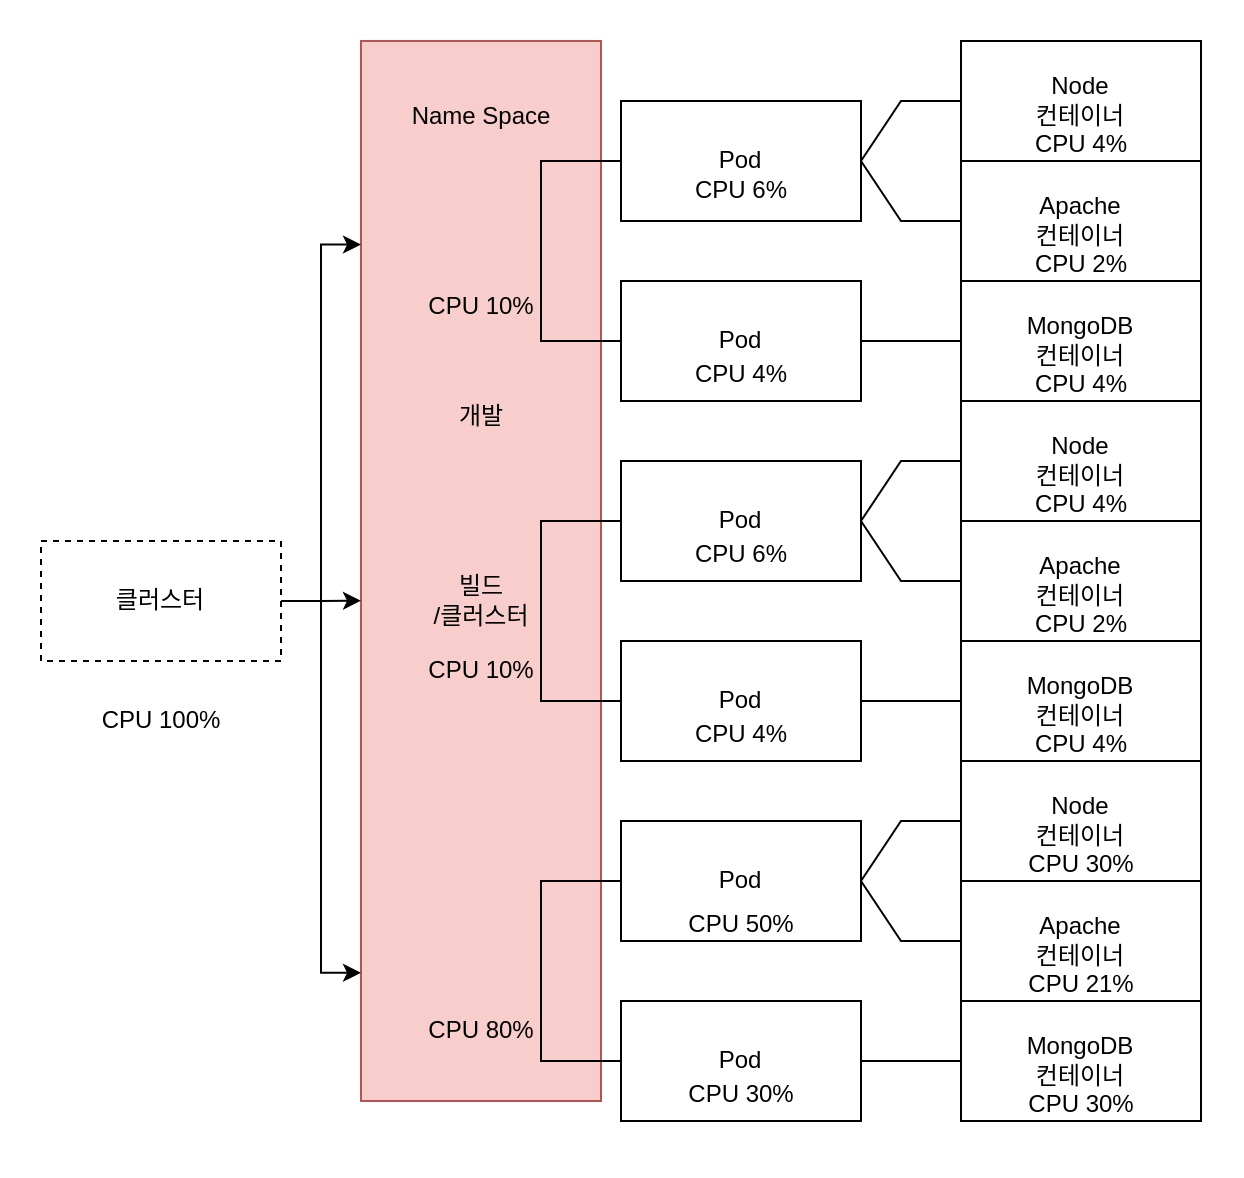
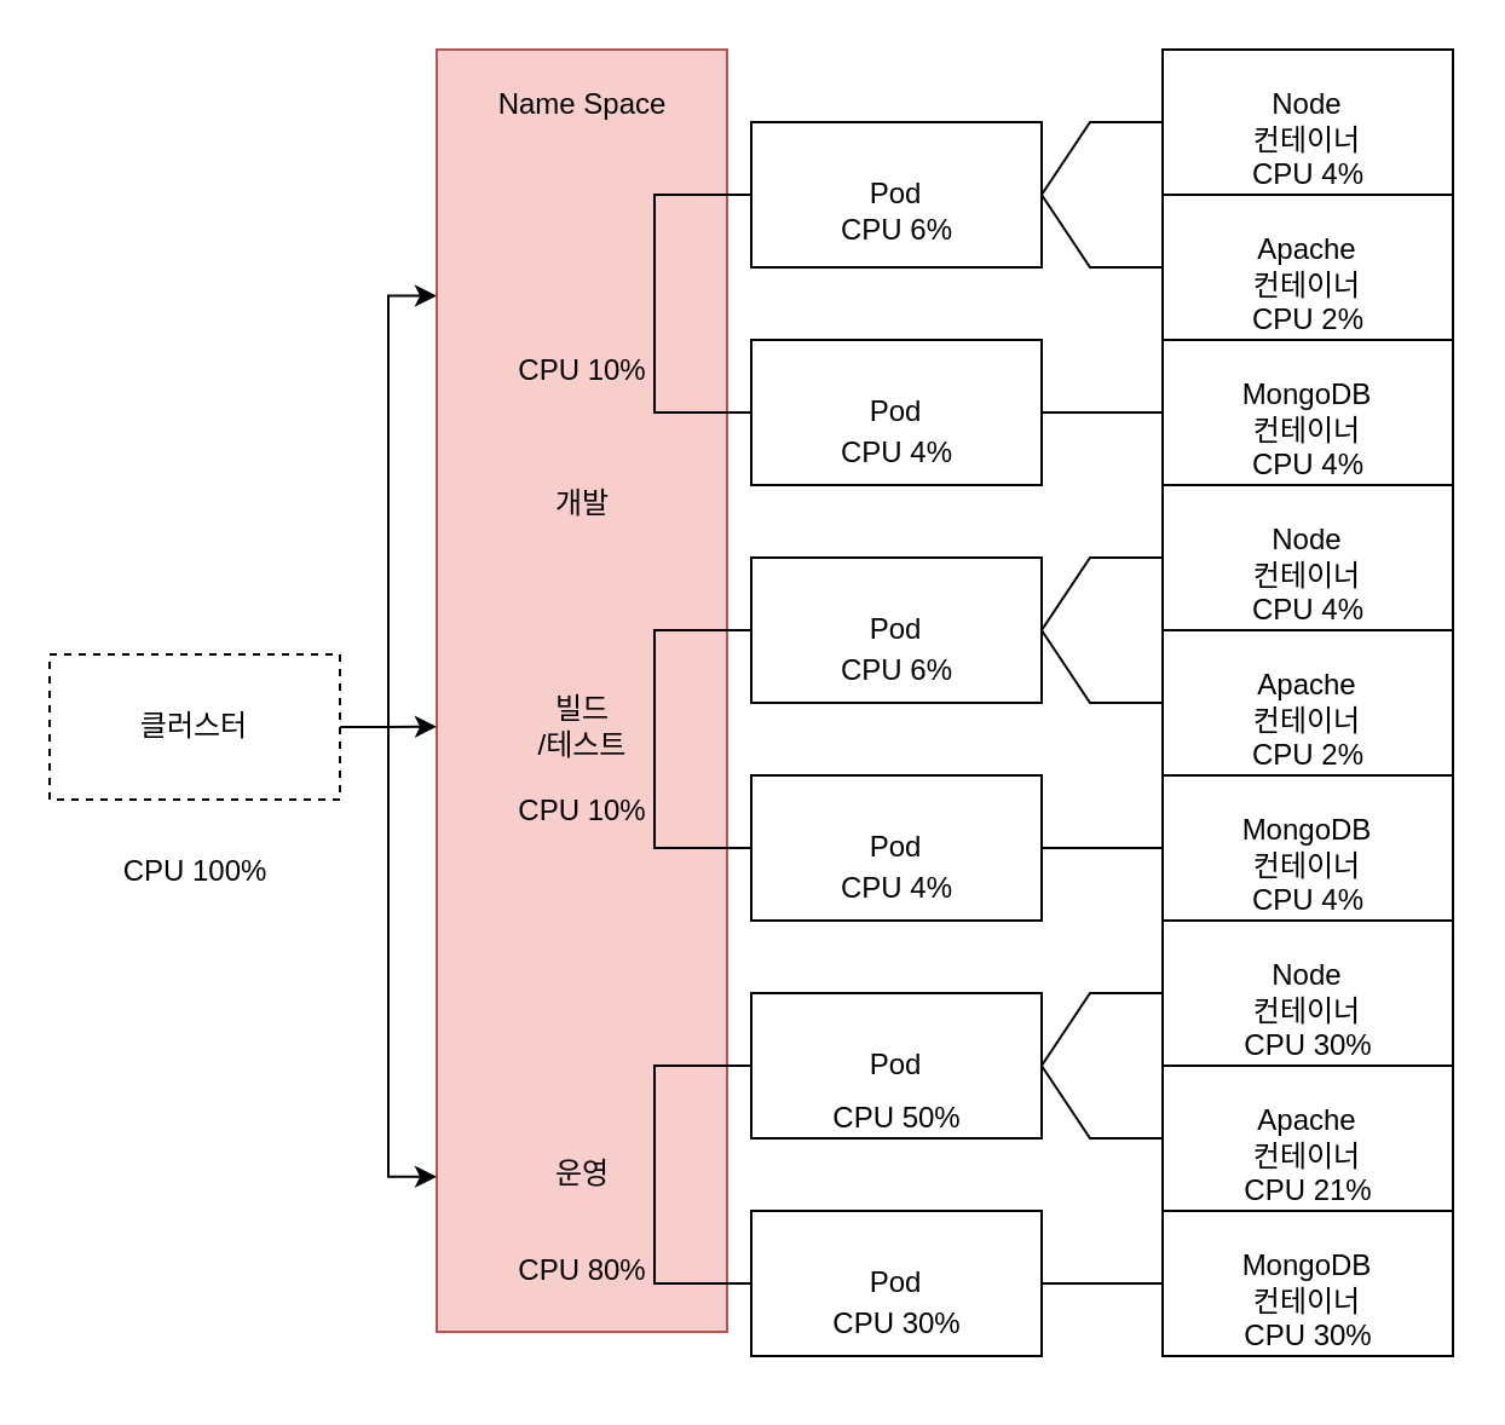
  <mxCell id="0" />
  <mxCell id="1" parent="0" />
  <mxCell id="2" value="" style="rounded=0;whiteSpace=wrap;html=1;fillColor=#f8cecc;strokeColor=#b85450;" vertex="1" parent="1"><mxGeometry x="180" y="20" width="120" height="530" as="geometry" /></mxCell>
  <mxCell id="3" value="클러스터" style="whiteSpace=wrap;html=1;dashed=1;" vertex="1" parent="1"><mxGeometry x="20" y="270" width="120" height="60" as="geometry" /></mxCell>
  <mxCell id="4" value="Pod" style="whiteSpace=wrap;html=1;" vertex="1" parent="1"><mxGeometry x="310" y="50" width="120" height="60" as="geometry" /></mxCell>
  <mxCell id="5" value="Pod" style="whiteSpace=wrap;html=1;" vertex="1" parent="1"><mxGeometry x="310" y="230" width="120" height="60" as="geometry" /></mxCell>
  <mxCell id="6" value="Pod" style="whiteSpace=wrap;html=1;" vertex="1" parent="1"><mxGeometry x="310" y="140" width="120" height="60" as="geometry" /></mxCell>
  <mxCell id="7" value="Pod" style="whiteSpace=wrap;html=1;" vertex="1" parent="1"><mxGeometry x="310" y="320" width="120" height="60" as="geometry" /></mxCell>
  <mxCell id="8" value="Pod" style="whiteSpace=wrap;html=1;" vertex="1" parent="1"><mxGeometry x="310" y="500" width="120" height="60" as="geometry" /></mxCell>
  <mxCell id="9" value="Pod" style="whiteSpace=wrap;html=1;" vertex="1" parent="1"><mxGeometry x="310" y="410" width="120" height="60" as="geometry" /></mxCell>
  <mxCell id="10" value="" style="endArrow=none;html=1;rounded=0;" edge="1" parent="1"><mxGeometry width="50" height="50" relative="1" as="geometry"><mxPoint x="310" y="170" as="sourcePoint" /><mxPoint x="310" y="80" as="targetPoint" /><Array as="points"><mxPoint x="270" y="170" /><mxPoint x="270" y="80" /></Array></mxGeometry></mxCell>
  <mxCell id="11" value="개발" style="text;html=1;align=center;verticalAlign=middle;resizable=0;points=[];autosize=1;strokeColor=none;fillColor=none;" vertex="1" parent="1"><mxGeometry x="215" y="193" width="50" height="30" as="geometry" /></mxCell>
- <mxCell id="12" value="Name Space" style="text;html=1;align=center;verticalAlign=middle;resizable=0;points=[];autosize=1;strokeColor=none;fillColor=none;" vertex="1" parent="1"><mxGeometry x="195" y="43" width="90" height="30" as="geometry" /></mxCell>
+ <mxCell id="12" value="Name Space" style="text;html=1;align=center;verticalAlign=middle;resizable=0;points=[];autosize=1;strokeColor=none;fillColor=none;" vertex="1" parent="1"><mxGeometry x="195" y="28" width="90" height="30" as="geometry" /></mxCell>
  <mxCell id="13" value="" style="endArrow=none;html=1;rounded=0;" edge="1" parent="1"><mxGeometry width="50" height="50" relative="1" as="geometry"><mxPoint x="310" y="350" as="sourcePoint" /><mxPoint x="310" y="260" as="targetPoint" /><Array as="points"><mxPoint x="270" y="350" /><mxPoint x="270" y="260" /></Array></mxGeometry></mxCell>
  <mxCell id="14" value="" style="endArrow=none;html=1;rounded=0;" edge="1" parent="1"><mxGeometry width="50" height="50" relative="1" as="geometry"><mxPoint x="310" y="530" as="sourcePoint" /><mxPoint x="310" y="440" as="targetPoint" /><Array as="points"><mxPoint x="270" y="530" /><mxPoint x="270" y="440" /></Array></mxGeometry></mxCell>
- <mxCell id="15" value="빌드&lt;br&gt;/클러스터" style="text;html=1;align=center;verticalAlign=middle;resizable=0;points=[];autosize=1;strokeColor=none;fillColor=none;" vertex="1" parent="1"><mxGeometry x="210" y="280" width="60" height="40" as="geometry" /></mxCell>
+ <mxCell id="15" value="빌드&lt;br&gt;/테스트" style="text;html=1;align=center;verticalAlign=middle;resizable=0;points=[];autosize=1;strokeColor=none;fillColor=none;" vertex="1" parent="1"><mxGeometry x="210" y="280" width="60" height="40" as="geometry" /></mxCell>
+ <mxCell id="16" value="운영" style="text;html=1;align=center;verticalAlign=middle;resizable=0;points=[];autosize=1;strokeColor=none;fillColor=none;" vertex="1" parent="1"><mxGeometry x="215" y="470" width="50" height="30" as="geometry" /></mxCell>
  <mxCell id="17" value="Node&lt;br&gt;컨테이너" style="whiteSpace=wrap;html=1;" vertex="1" parent="1"><mxGeometry x="480" y="20" width="120" height="60" as="geometry" /></mxCell>
  <mxCell id="18" value="Apache&lt;br&gt;컨테이너" style="whiteSpace=wrap;html=1;" vertex="1" parent="1"><mxGeometry x="480" y="80" width="120" height="60" as="geometry" /></mxCell>
  <mxCell id="19" value="" style="endArrow=none;html=1;rounded=0;exitX=0;exitY=0.5;exitDx=0;exitDy=0;entryX=0;entryY=0.5;entryDx=0;entryDy=0;" edge="1" parent="1" source="17" target="18"><mxGeometry width="50" height="50" relative="1" as="geometry"><mxPoint x="520" y="220" as="sourcePoint" /><mxPoint x="450" y="120" as="targetPoint" /><Array as="points"><mxPoint x="450" y="50" /><mxPoint x="430" y="80" /><mxPoint x="450" y="110" /></Array></mxGeometry></mxCell>
  <mxCell id="20" value="" style="endArrow=none;html=1;rounded=0;entryX=1;entryY=0.5;entryDx=0;entryDy=0;" edge="1" parent="1" target="6"><mxGeometry width="50" height="50" relative="1" as="geometry"><mxPoint x="480" y="170" as="sourcePoint" /><mxPoint x="540" y="240" as="targetPoint" /></mxGeometry></mxCell>
  <mxCell id="21" value="MongoDB&lt;br&gt;컨테이너" style="whiteSpace=wrap;html=1;" vertex="1" parent="1"><mxGeometry x="480" y="140" width="120" height="60" as="geometry" /></mxCell>
  <mxCell id="22" value="Node&lt;br&gt;컨테이너" style="whiteSpace=wrap;html=1;" vertex="1" parent="1"><mxGeometry x="480" y="200" width="120" height="60" as="geometry" /></mxCell>
  <mxCell id="23" value="Apache&lt;br&gt;컨테이너" style="whiteSpace=wrap;html=1;" vertex="1" parent="1"><mxGeometry x="480" y="260" width="120" height="60" as="geometry" /></mxCell>
  <mxCell id="24" value="" style="endArrow=none;html=1;rounded=0;exitX=0;exitY=0.5;exitDx=0;exitDy=0;entryX=0;entryY=0.5;entryDx=0;entryDy=0;" edge="1" parent="1" source="22" target="23"><mxGeometry width="50" height="50" relative="1" as="geometry"><mxPoint x="520" y="400" as="sourcePoint" /><mxPoint x="450" y="300" as="targetPoint" /><Array as="points"><mxPoint x="450" y="230" /><mxPoint x="430" y="260" /><mxPoint x="450" y="290" /></Array></mxGeometry></mxCell>
  <mxCell id="25" value="" style="endArrow=none;html=1;rounded=0;entryX=1;entryY=0.5;entryDx=0;entryDy=0;" edge="1" parent="1"><mxGeometry width="50" height="50" relative="1" as="geometry"><mxPoint x="480" y="350" as="sourcePoint" /><mxPoint x="430" y="350" as="targetPoint" /></mxGeometry></mxCell>
  <mxCell id="26" value="MongoDB&lt;br&gt;컨테이너" style="whiteSpace=wrap;html=1;" vertex="1" parent="1"><mxGeometry x="480" y="320" width="120" height="60" as="geometry" /></mxCell>
  <mxCell id="27" value="Node&lt;br&gt;컨테이너" style="whiteSpace=wrap;html=1;" vertex="1" parent="1"><mxGeometry x="480" y="380" width="120" height="60" as="geometry" /></mxCell>
  <mxCell id="28" value="Apache&lt;br&gt;컨테이너" style="whiteSpace=wrap;html=1;" vertex="1" parent="1"><mxGeometry x="480" y="440" width="120" height="60" as="geometry" /></mxCell>
  <mxCell id="29" value="" style="endArrow=none;html=1;rounded=0;exitX=0;exitY=0.5;exitDx=0;exitDy=0;entryX=0;entryY=0.5;entryDx=0;entryDy=0;" edge="1" parent="1" source="27" target="28"><mxGeometry width="50" height="50" relative="1" as="geometry"><mxPoint x="520" y="580" as="sourcePoint" /><mxPoint x="450" y="480" as="targetPoint" /><Array as="points"><mxPoint x="450" y="410" /><mxPoint x="430" y="440" /><mxPoint x="450" y="470" /></Array></mxGeometry></mxCell>
  <mxCell id="30" value="" style="endArrow=none;html=1;rounded=0;entryX=1;entryY=0.5;entryDx=0;entryDy=0;" edge="1" parent="1"><mxGeometry width="50" height="50" relative="1" as="geometry"><mxPoint x="480" y="530" as="sourcePoint" /><mxPoint x="430" y="530" as="targetPoint" /></mxGeometry></mxCell>
  <mxCell id="31" value="MongoDB&lt;br&gt;컨테이너" style="whiteSpace=wrap;html=1;" vertex="1" parent="1"><mxGeometry x="480" y="500" width="120" height="60" as="geometry" /></mxCell>
  <mxCell id="32" style="edgeStyle=orthogonalEdgeStyle;rounded=0;orthogonalLoop=1;jettySize=auto;html=1;entryX=0;entryY=0.192;entryDx=0;entryDy=0;entryPerimeter=0;" edge="1" parent="1" source="3" target="2"><mxGeometry relative="1" as="geometry" /></mxCell>
  <mxCell id="33" style="edgeStyle=orthogonalEdgeStyle;rounded=0;orthogonalLoop=1;jettySize=auto;html=1;entryX=0;entryY=0.528;entryDx=0;entryDy=0;entryPerimeter=0;" edge="1" parent="1" source="3" target="2"><mxGeometry relative="1" as="geometry" /></mxCell>
  <mxCell id="34" style="edgeStyle=orthogonalEdgeStyle;rounded=0;orthogonalLoop=1;jettySize=auto;html=1;entryX=0;entryY=0.879;entryDx=0;entryDy=0;entryPerimeter=0;" edge="1" parent="1" source="3" target="2"><mxGeometry relative="1" as="geometry" /></mxCell>
  <mxCell id="35" value="CPU 100%" style="text;html=1;align=center;verticalAlign=middle;resizable=0;points=[];autosize=1;strokeColor=none;fillColor=none;" vertex="1" parent="1"><mxGeometry x="40" y="345" width="80" height="30" as="geometry" /></mxCell>
  <mxCell id="36" value="CPU 10%" style="text;html=1;align=center;verticalAlign=middle;resizable=0;points=[];autosize=1;strokeColor=none;fillColor=none;" vertex="1" parent="1"><mxGeometry x="200" y="138" width="80" height="30" as="geometry" /></mxCell>
  <mxCell id="37" value="CPU 10%" style="text;html=1;align=center;verticalAlign=middle;resizable=0;points=[];autosize=1;strokeColor=none;fillColor=none;" vertex="1" parent="1"><mxGeometry x="200" y="320" width="80" height="30" as="geometry" /></mxCell>
- <mxCell id="38" value="CPU 80%" style="text;html=1;align=center;verticalAlign=middle;resizable=0;points=[];autosize=1;strokeColor=none;fillColor=none;" vertex="1" parent="1"><mxGeometry x="200" y="500" width="80" height="30" as="geometry" /></mxCell>
+ <mxCell id="38" value="CPU 80%" style="text;html=1;align=center;verticalAlign=middle;resizable=0;points=[];autosize=1;strokeColor=none;fillColor=none;" vertex="1" parent="1"><mxGeometry x="200" y="510" width="80" height="30" as="geometry" /></mxCell>
  <mxCell id="39" value="CPU 6%" style="text;html=1;align=center;verticalAlign=middle;resizable=0;points=[];autosize=1;strokeColor=none;fillColor=none;" vertex="1" parent="1"><mxGeometry x="335" y="80" width="70" height="30" as="geometry" /></mxCell>
  <mxCell id="40" value="CPU 4%" style="text;html=1;align=center;verticalAlign=middle;resizable=0;points=[];autosize=1;strokeColor=none;fillColor=none;" vertex="1" parent="1"><mxGeometry x="335" y="172" width="70" height="30" as="geometry" /></mxCell>
  <mxCell id="41" value="CPU 4%" style="text;html=1;align=center;verticalAlign=middle;resizable=0;points=[];autosize=1;strokeColor=none;fillColor=none;" vertex="1" parent="1"><mxGeometry x="505" y="57" width="70" height="30" as="geometry" /></mxCell>
  <mxCell id="42" value="CPU 2%" style="text;html=1;align=center;verticalAlign=middle;resizable=0;points=[];autosize=1;strokeColor=none;fillColor=none;" vertex="1" parent="1"><mxGeometry x="505" y="117" width="70" height="30" as="geometry" /></mxCell>
  <mxCell id="43" value="CPU 4%" style="text;html=1;align=center;verticalAlign=middle;resizable=0;points=[];autosize=1;strokeColor=none;fillColor=none;" vertex="1" parent="1"><mxGeometry x="505" y="177" width="70" height="30" as="geometry" /></mxCell>
  <mxCell id="44" value="CPU 6%" style="text;html=1;align=center;verticalAlign=middle;resizable=0;points=[];autosize=1;strokeColor=none;fillColor=none;" vertex="1" parent="1"><mxGeometry x="335" y="262" width="70" height="30" as="geometry" /></mxCell>
  <mxCell id="45" value="CPU 4%" style="text;html=1;align=center;verticalAlign=middle;resizable=0;points=[];autosize=1;strokeColor=none;fillColor=none;" vertex="1" parent="1"><mxGeometry x="335" y="352" width="70" height="30" as="geometry" /></mxCell>
  <mxCell id="46" value="CPU 4%" style="text;html=1;align=center;verticalAlign=middle;resizable=0;points=[];autosize=1;strokeColor=none;fillColor=none;" vertex="1" parent="1"><mxGeometry x="505" y="237" width="70" height="30" as="geometry" /></mxCell>
  <mxCell id="47" value="CPU 2%" style="text;html=1;align=center;verticalAlign=middle;resizable=0;points=[];autosize=1;strokeColor=none;fillColor=none;" vertex="1" parent="1"><mxGeometry x="505" y="297" width="70" height="30" as="geometry" /></mxCell>
  <mxCell id="48" value="CPU 4%" style="text;html=1;align=center;verticalAlign=middle;resizable=0;points=[];autosize=1;strokeColor=none;fillColor=none;" vertex="1" parent="1"><mxGeometry x="505" y="357" width="70" height="30" as="geometry" /></mxCell>
  <mxCell id="49" value="CPU 50%" style="text;html=1;align=center;verticalAlign=middle;resizable=0;points=[];autosize=1;strokeColor=none;fillColor=none;" vertex="1" parent="1"><mxGeometry x="330" y="447" width="80" height="30" as="geometry" /></mxCell>
  <mxCell id="50" value="CPU 30%" style="text;html=1;align=center;verticalAlign=middle;resizable=0;points=[];autosize=1;strokeColor=none;fillColor=none;" vertex="1" parent="1"><mxGeometry x="330" y="532" width="80" height="30" as="geometry" /></mxCell>
  <mxCell id="51" value="CPU 30%" style="text;html=1;align=center;verticalAlign=middle;resizable=0;points=[];autosize=1;strokeColor=none;fillColor=none;" vertex="1" parent="1"><mxGeometry x="500" y="417" width="80" height="30" as="geometry" /></mxCell>
  <mxCell id="52" value="CPU 21%" style="text;html=1;align=center;verticalAlign=middle;resizable=0;points=[];autosize=1;strokeColor=none;fillColor=none;" vertex="1" parent="1"><mxGeometry x="500" y="477" width="80" height="30" as="geometry" /></mxCell>
  <mxCell id="53" value="CPU 30%" style="text;html=1;align=center;verticalAlign=middle;resizable=0;points=[];autosize=1;strokeColor=none;fillColor=none;" vertex="1" parent="1"><mxGeometry x="500" y="537" width="80" height="30" as="geometry" /></mxCell>
